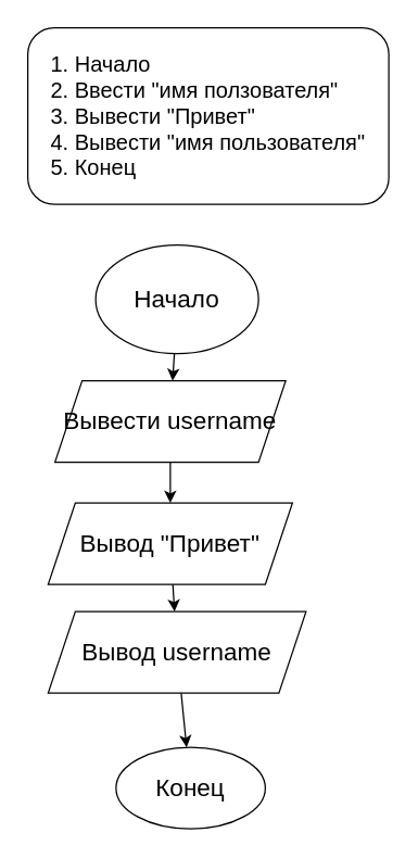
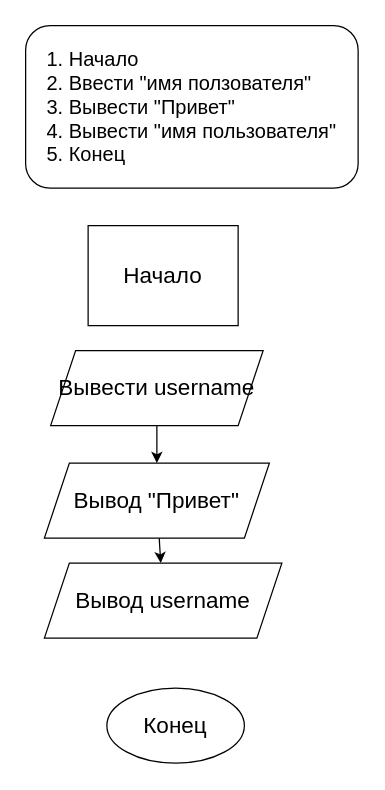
  <mxCell id="0" />
  <mxCell id="1" parent="0" />
  <mxCell id="2" value="&lt;div style=&quot;text-align: justify&quot;&gt;&lt;span style=&quot;font-size: medium&quot;&gt;1. Начало&lt;/span&gt;&lt;/div&gt;&lt;font size=&quot;3&quot;&gt;&lt;div style=&quot;text-align: justify&quot;&gt;2. Ввести &quot;имя ползователя&quot;&lt;/div&gt;&lt;div style=&quot;text-align: justify&quot;&gt;3. Вывести &quot;Привет&quot;&lt;/div&gt;&lt;div style=&quot;text-align: justify&quot;&gt;4. Вывести &quot;имя пользователя&quot;&lt;/div&gt;&lt;div style=&quot;text-align: justify&quot;&gt;5. Конец&lt;/div&gt;&lt;/font&gt;" style="rounded=1;whiteSpace=wrap;html=1;" vertex="1" parent="1"><mxGeometry x="20" y="20" width="266" height="130" as="geometry" /></mxCell>
- <mxCell id="3" value="" style="edgeStyle=none;html=1;fontSize=18;" edge="1" parent="1" source="4" target="6"><mxGeometry relative="1" as="geometry" /></mxCell>
- <mxCell id="4" value="Начало" style="ellipse;whiteSpace=wrap;html=1;fontSize=18;" vertex="1" parent="1"><mxGeometry x="70" y="180" width="120" height="80" as="geometry" /></mxCell>
+ <mxCell id="4" value="Начало" style="whiteSpace=wrap;html=1;fontSize=18;rounded=0;" vertex="1" parent="1"><mxGeometry x="70" y="180" width="120" height="80" as="geometry" /></mxCell>
  <mxCell id="5" value="" style="edgeStyle=none;html=1;fontSize=18;" edge="1" parent="1" source="6" target="8"><mxGeometry relative="1" as="geometry" /></mxCell>
  <mxCell id="6" value="Вывести username" style="shape=parallelogram;perimeter=parallelogramPerimeter;whiteSpace=wrap;html=1;fixedSize=1;fontSize=18;" vertex="1" parent="1"><mxGeometry x="40" y="280" width="170" height="60" as="geometry" /></mxCell>
  <mxCell id="7" value="" style="edgeStyle=none;html=1;fontSize=18;" edge="1" parent="1" source="8" target="11"><mxGeometry relative="1" as="geometry" /></mxCell>
  <mxCell id="8" value="Вывод &quot;Привет&quot;" style="shape=parallelogram;perimeter=parallelogramPerimeter;whiteSpace=wrap;html=1;fixedSize=1;fontSize=18;" vertex="1" parent="1"><mxGeometry x="35" y="370" width="180" height="60" as="geometry" /></mxCell>
- <mxCell id="9" value="" style="edgeStyle=none;html=1;fontSize=18;" edge="1" parent="1" source="11" target="12"><mxGeometry relative="1" as="geometry" /></mxCell>
  <mxCell id="10" style="edgeStyle=none;html=1;fontSize=18;" edge="1" parent="1" source="11"><mxGeometry relative="1" as="geometry"><mxPoint x="200" y="470" as="targetPoint" /></mxGeometry></mxCell>
  <mxCell id="11" value="Вывод username" style="shape=parallelogram;perimeter=parallelogramPerimeter;whiteSpace=wrap;html=1;fixedSize=1;fontSize=18;" vertex="1" parent="1"><mxGeometry x="35" y="450" width="190" height="60" as="geometry" /></mxCell>
  <mxCell id="12" value="Конец" style="ellipse;whiteSpace=wrap;html=1;fontSize=18;" vertex="1" parent="1"><mxGeometry x="85" y="550" width="110" height="60" as="geometry" /></mxCell>
